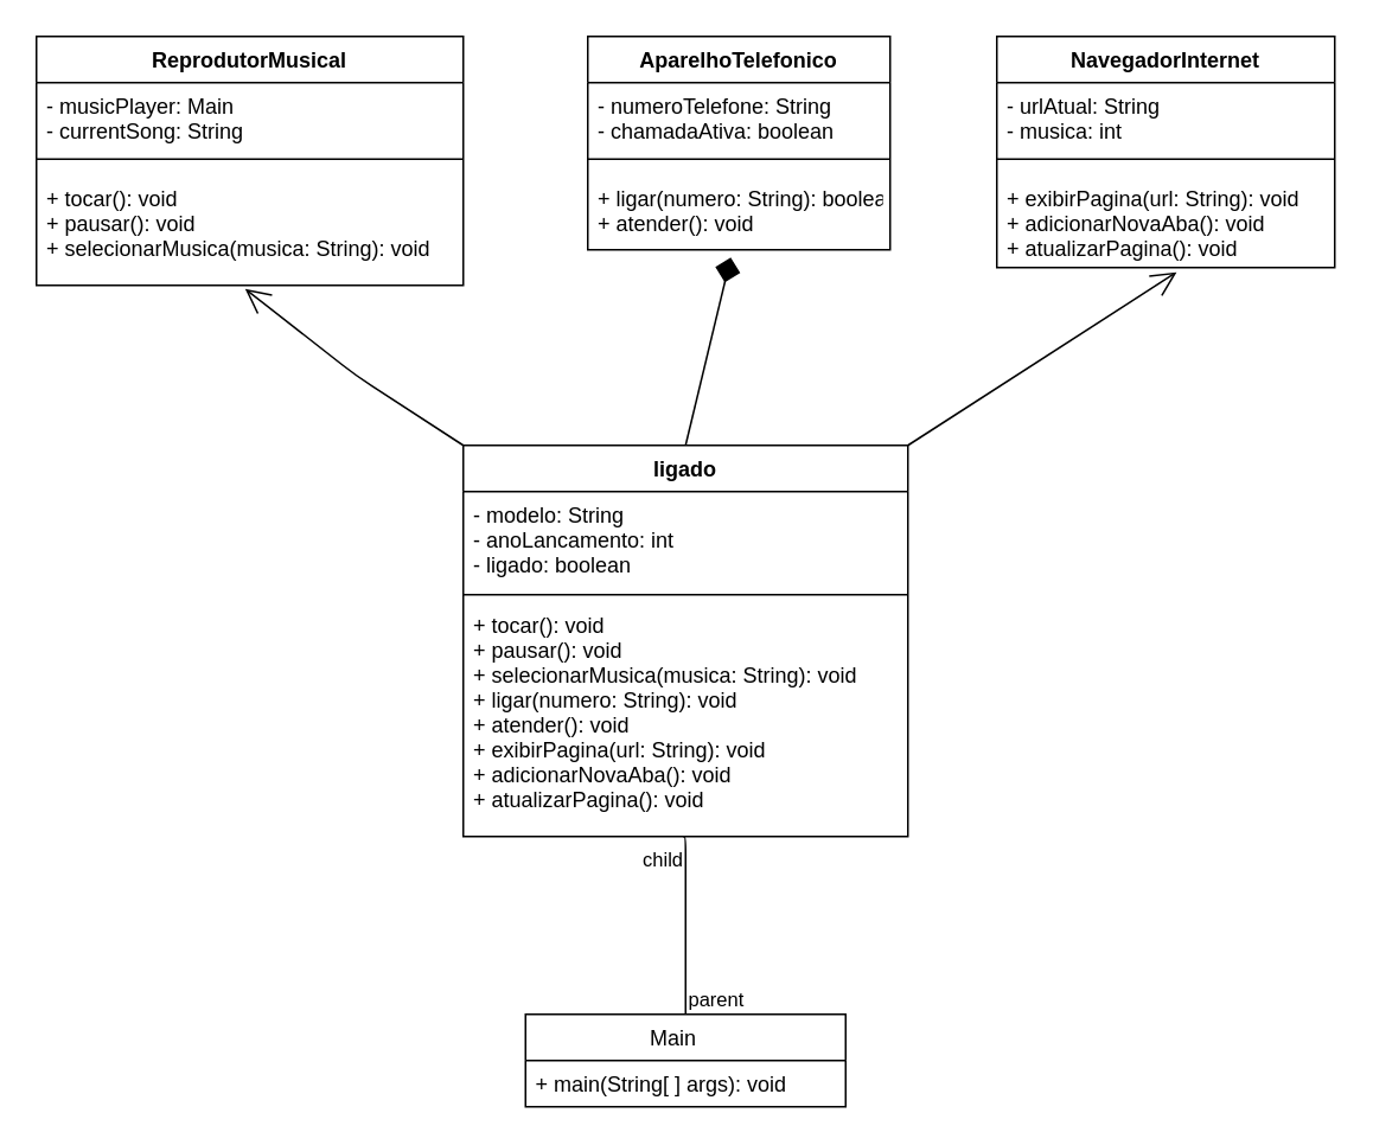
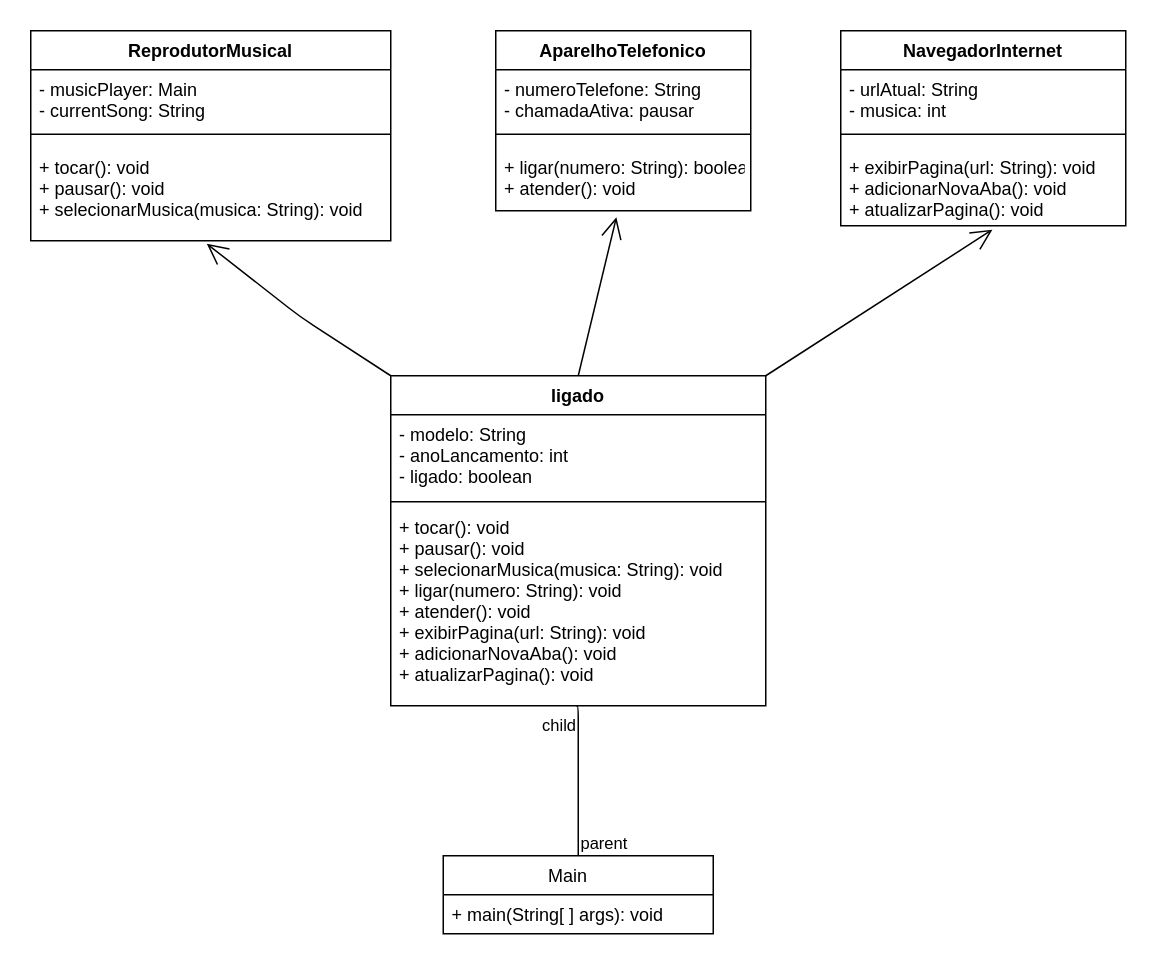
  <mxCell id="0" />
  <mxCell id="1" parent="0" />
  <mxCell id="2" value="ReprodutorMusical" style="swimlane;fontStyle=1;align=center;verticalAlign=top;childLayout=stackLayout;horizontal=1;startSize=26;horizontalStack=0;resizeParent=1;resizeParentMax=0;resizeLast=0;collapsible=1;marginBottom=0;" parent="1" vertex="1"><mxGeometry x="20" y="20" width="240" height="140" as="geometry"><mxRectangle x="90" y="40" width="150" height="30" as="alternateBounds" /></mxGeometry></mxCell>
  <mxCell id="3" value="- musicPlayer: Main&#10;- currentSong: String" style="text;strokeColor=none;fillColor=none;align=left;verticalAlign=top;spacingLeft=4;spacingRight=4;overflow=hidden;rotatable=0;points=[[0,0.5],[1,0.5]];portConstraint=eastwest;" parent="2" vertex="1"><mxGeometry y="26" width="240" height="34" as="geometry" /></mxCell>
  <mxCell id="4" value="" style="line;strokeWidth=1;fillColor=none;align=left;verticalAlign=middle;spacingTop=-1;spacingLeft=3;spacingRight=3;rotatable=0;labelPosition=right;points=[];portConstraint=eastwest;strokeColor=inherit;" parent="2" vertex="1"><mxGeometry y="60" width="240" height="18" as="geometry" /></mxCell>
  <mxCell id="5" value="+ tocar(): void&#10;+ pausar(): void&#10;+ selecionarMusica(musica: String): void&#10;" style="text;strokeColor=none;fillColor=none;align=left;verticalAlign=top;spacingLeft=4;spacingRight=4;overflow=hidden;rotatable=0;points=[[0,0.5],[1,0.5]];portConstraint=eastwest;" parent="2" vertex="1"><mxGeometry y="78" width="240" height="62" as="geometry" /></mxCell>
  <mxCell id="6" value="AparelhoTelefonico&#10;&#10;" style="swimlane;fontStyle=1;align=center;verticalAlign=top;childLayout=stackLayout;horizontal=1;startSize=26;horizontalStack=0;resizeParent=1;resizeParentMax=0;resizeLast=0;collapsible=1;marginBottom=0;" parent="1" vertex="1"><mxGeometry x="330" y="20" width="170" height="120" as="geometry"><mxRectangle x="90" y="40" width="150" height="30" as="alternateBounds" /></mxGeometry></mxCell>
- <mxCell id="7" value="- numeroTelefone: String&#10;- chamadaAtiva: boolean" style="text;strokeColor=none;fillColor=none;align=left;verticalAlign=top;spacingLeft=4;spacingRight=4;overflow=hidden;rotatable=0;points=[[0,0.5],[1,0.5]];portConstraint=eastwest;" parent="6" vertex="1"><mxGeometry y="26" width="170" height="34" as="geometry" /></mxCell>
+ <mxCell id="7" value="- numeroTelefone: String&#10;- chamadaAtiva: pausar" style="text;strokeColor=none;fillColor=none;align=left;verticalAlign=top;spacingLeft=4;spacingRight=4;overflow=hidden;rotatable=0;points=[[0,0.5],[1,0.5]];portConstraint=eastwest;" parent="6" vertex="1"><mxGeometry y="26" width="170" height="34" as="geometry" /></mxCell>
  <mxCell id="8" value="" style="line;strokeWidth=1;fillColor=none;align=left;verticalAlign=middle;spacingTop=-1;spacingLeft=3;spacingRight=3;rotatable=0;labelPosition=right;points=[];portConstraint=eastwest;strokeColor=inherit;" parent="6" vertex="1"><mxGeometry y="60" width="170" height="18" as="geometry" /></mxCell>
  <mxCell id="9" value="+ ligar(numero: String): boolean&#10;+ atender(): void" style="text;strokeColor=none;fillColor=none;align=left;verticalAlign=top;spacingLeft=4;spacingRight=4;overflow=hidden;rotatable=0;points=[[0,0.5],[1,0.5]];portConstraint=eastwest;" parent="6" vertex="1"><mxGeometry y="78" width="170" height="42" as="geometry" /></mxCell>
  <mxCell id="10" value="NavegadorInternet" style="swimlane;fontStyle=1;align=center;verticalAlign=top;childLayout=stackLayout;horizontal=1;startSize=26;horizontalStack=0;resizeParent=1;resizeParentMax=0;resizeLast=0;collapsible=1;marginBottom=0;" parent="1" vertex="1"><mxGeometry x="560" y="20" width="190" height="130" as="geometry"><mxRectangle x="90" y="40" width="150" height="30" as="alternateBounds" /></mxGeometry></mxCell>
  <mxCell id="11" value="- urlAtual: String&#10;- musica: int" style="text;strokeColor=none;fillColor=none;align=left;verticalAlign=top;spacingLeft=4;spacingRight=4;overflow=hidden;rotatable=0;points=[[0,0.5],[1,0.5]];portConstraint=eastwest;" parent="10" vertex="1"><mxGeometry y="26" width="190" height="34" as="geometry" /></mxCell>
  <mxCell id="12" value="" style="line;strokeWidth=1;fillColor=none;align=left;verticalAlign=middle;spacingTop=-1;spacingLeft=3;spacingRight=3;rotatable=0;labelPosition=right;points=[];portConstraint=eastwest;strokeColor=inherit;" parent="10" vertex="1"><mxGeometry y="60" width="190" height="18" as="geometry" /></mxCell>
  <mxCell id="13" value="+ exibirPagina(url: String): void&#10;+ adicionarNovaAba(): void&#10;+ atualizarPagina(): void" style="text;strokeColor=none;fillColor=none;align=left;verticalAlign=top;spacingLeft=4;spacingRight=4;overflow=hidden;rotatable=0;points=[[0,0.5],[1,0.5]];portConstraint=eastwest;" parent="10" vertex="1"><mxGeometry y="78" width="190" height="52" as="geometry" /></mxCell>
  <mxCell id="14" value="ligado" style="swimlane;fontStyle=1;align=center;verticalAlign=top;childLayout=stackLayout;horizontal=1;startSize=26;horizontalStack=0;resizeParent=1;resizeParentMax=0;resizeLast=0;collapsible=1;marginBottom=0;" parent="1" vertex="1"><mxGeometry x="260" y="250" width="250" height="220" as="geometry" /></mxCell>
  <mxCell id="15" value="- modelo: String&#10;- anoLancamento: int&#10;- ligado: boolean" style="text;strokeColor=none;fillColor=none;align=left;verticalAlign=top;spacingLeft=4;spacingRight=4;overflow=hidden;rotatable=0;points=[[0,0.5],[1,0.5]];portConstraint=eastwest;" parent="14" vertex="1"><mxGeometry y="26" width="250" height="54" as="geometry" /></mxCell>
  <mxCell id="16" value="" style="line;strokeWidth=1;fillColor=none;align=left;verticalAlign=middle;spacingTop=-1;spacingLeft=3;spacingRight=3;rotatable=0;labelPosition=right;points=[];portConstraint=eastwest;strokeColor=inherit;" parent="14" vertex="1"><mxGeometry y="80" width="250" height="8" as="geometry" /></mxCell>
  <mxCell id="17" value="+ tocar(): void&#10;+ pausar(): void&#10;+ selecionarMusica(musica: String): void&#10;+ ligar(numero: String): void&#10;+ atender(): void&#10;+ exibirPagina(url: String): void&#10;+ adicionarNovaAba(): void&#10;+ atualizarPagina(): void&#10;" style="text;strokeColor=none;fillColor=none;align=left;verticalAlign=top;spacingLeft=4;spacingRight=4;overflow=hidden;rotatable=0;points=[[0,0.5],[1,0.5]];portConstraint=eastwest;" parent="14" vertex="1"><mxGeometry y="88" width="250" height="132" as="geometry" /></mxCell>
  <mxCell id="18" value="Main    " style="swimlane;fontStyle=0;childLayout=stackLayout;horizontal=1;startSize=26;fillColor=none;horizontalStack=0;resizeParent=1;resizeParentMax=0;resizeLast=0;collapsible=1;marginBottom=0;" parent="1" vertex="1"><mxGeometry x="295" y="570" width="180" height="52" as="geometry" /></mxCell>
  <mxCell id="19" value="+ main(String[ ] args): void" style="text;strokeColor=none;fillColor=none;align=left;verticalAlign=top;spacingLeft=4;spacingRight=4;overflow=hidden;rotatable=0;points=[[0,0.5],[1,0.5]];portConstraint=eastwest;" parent="18" vertex="1"><mxGeometry y="26" width="180" height="26" as="geometry" /></mxCell>
  <mxCell id="20" value="" style="endArrow=none;html=1;edgeStyle=orthogonalEdgeStyle;exitX=0.5;exitY=0;exitDx=0;exitDy=0;entryX=0.494;entryY=1;entryDx=0;entryDy=0;entryPerimeter=0;" parent="1" source="18" target="17" edge="1"><mxGeometry relative="1" as="geometry"><mxPoint x="340" y="231" as="sourcePoint" /><mxPoint x="381" y="470" as="targetPoint" /><Array as="points"><mxPoint x="385" y="470" /></Array></mxGeometry></mxCell>
  <mxCell id="21" value="parent" style="edgeLabel;resizable=0;html=1;align=left;verticalAlign=bottom;" parent="20" connectable="0" vertex="1"><mxGeometry x="-1" relative="1" as="geometry" /></mxCell>
  <mxCell id="22" value="child" style="edgeLabel;resizable=0;html=1;align=right;verticalAlign=bottom;" parent="20" connectable="0" vertex="1"><mxGeometry x="1" relative="1" as="geometry"><mxPoint x="1" y="21" as="offset" /></mxGeometry></mxCell>
  <mxCell id="23" value="" style="endArrow=open;endFill=1;endSize=12;html=1;exitX=0;exitY=0;exitDx=0;exitDy=0;entryX=0.489;entryY=1.032;entryDx=0;entryDy=0;entryPerimeter=0;" parent="1" source="14" target="5" edge="1"><mxGeometry width="160" relative="1" as="geometry"><mxPoint x="190" y="321" as="sourcePoint" /><mxPoint x="350" y="321" as="targetPoint" /><Array as="points"><mxPoint x="200" y="211" /></Array></mxGeometry></mxCell>
- <mxCell id="24" value="" style="endArrow=diamond;endFill=1;endSize=12;html=1;entryX=0.473;entryY=1.104;entryDx=0;entryDy=0;entryPerimeter=0;exitX=0.5;exitY=0;exitDx=0;exitDy=0;" parent="1" source="14" target="9" edge="1"><mxGeometry width="160" relative="1" as="geometry"><mxPoint x="350" y="251" as="sourcePoint" /><mxPoint x="510" y="251" as="targetPoint" /></mxGeometry></mxCell>
+ <mxCell id="24" value="" style="endArrow=open;endFill=1;endSize=12;html=1;entryX=0.473;entryY=1.104;entryDx=0;entryDy=0;entryPerimeter=0;exitX=0.5;exitY=0;exitDx=0;exitDy=0;" parent="1" source="14" target="9" edge="1"><mxGeometry width="160" relative="1" as="geometry"><mxPoint x="350" y="251" as="sourcePoint" /><mxPoint x="510" y="251" as="targetPoint" /></mxGeometry></mxCell>
  <mxCell id="25" value="" style="endArrow=open;endFill=1;endSize=12;html=1;entryX=0.532;entryY=1.05;entryDx=0;entryDy=0;entryPerimeter=0;exitX=1;exitY=0;exitDx=0;exitDy=0;" parent="1" source="14" target="13" edge="1"><mxGeometry width="160" relative="1" as="geometry"><mxPoint x="350" y="251" as="sourcePoint" /><mxPoint x="510" y="251" as="targetPoint" /></mxGeometry></mxCell>
